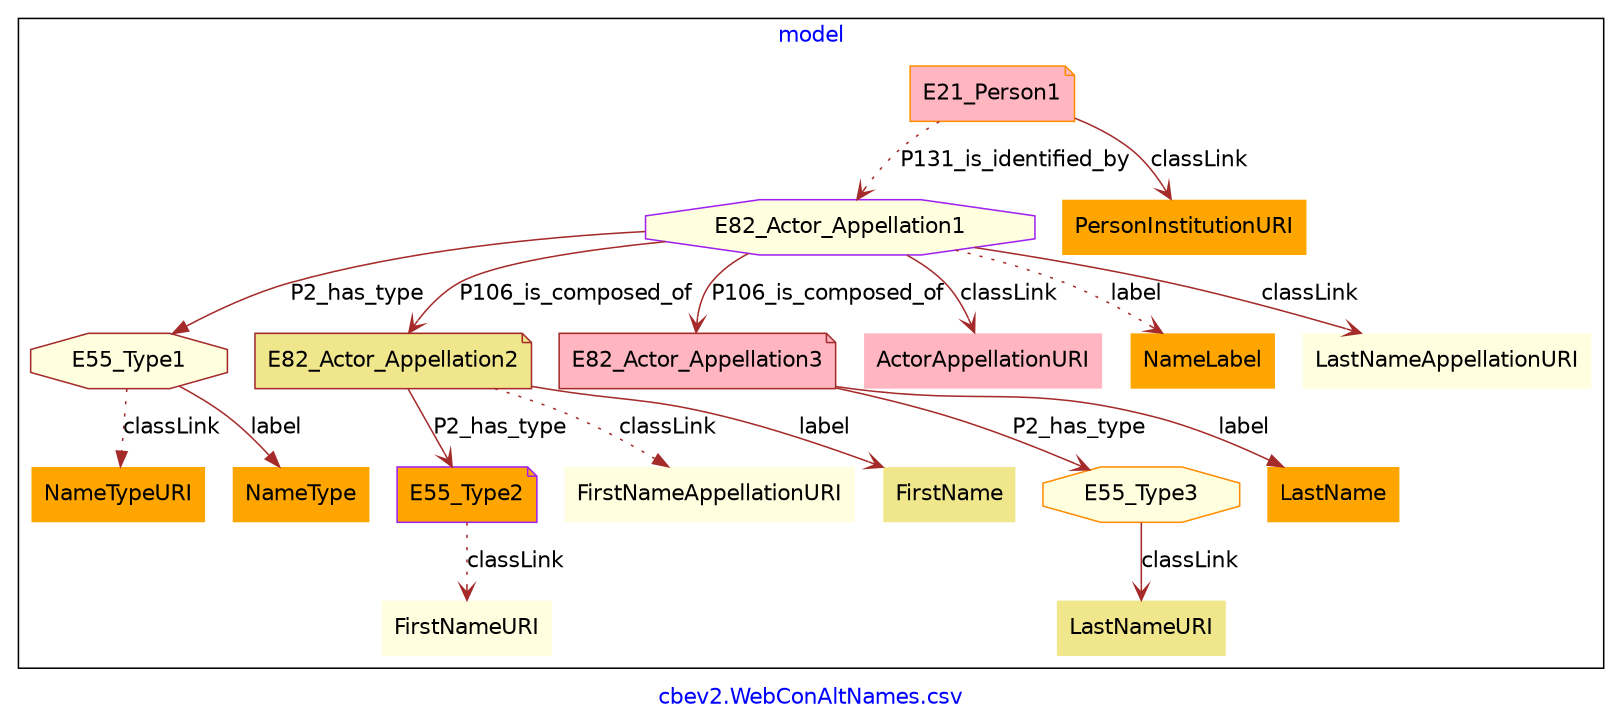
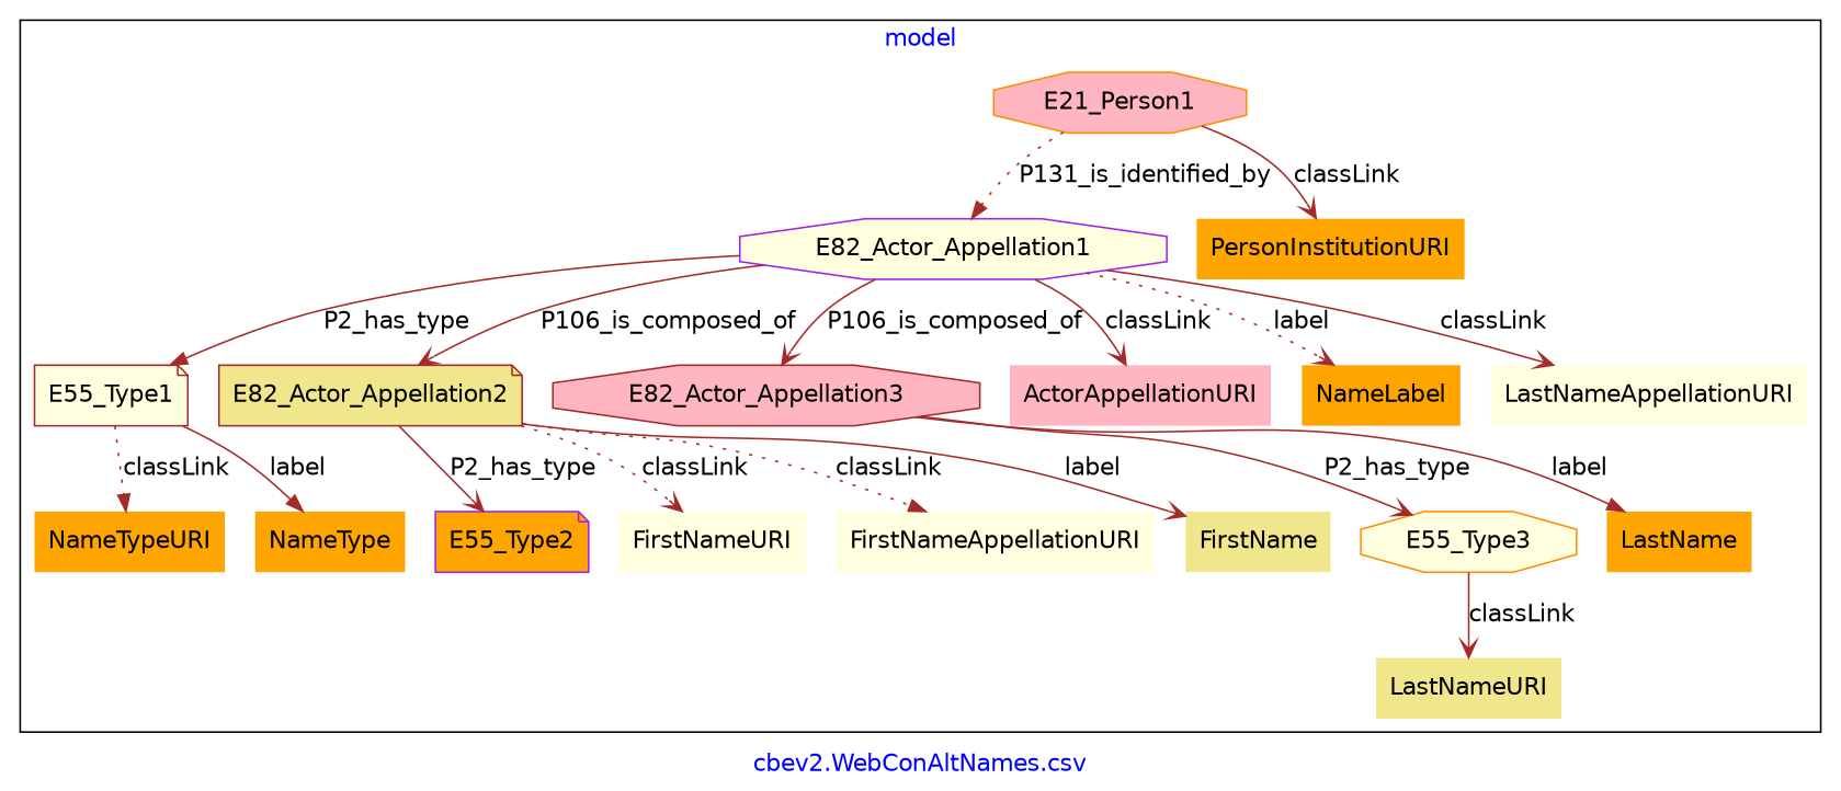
  digraph {
    fontcolor=blue
    fontname="DejaVu Sans"
    label="cbev2.WebConAltNames.csv"
    remincross=true
    node [color=brown fillcolor=lightyellow fontname="DejaVu Sans" shape=plaintext style=filled]
    edge [arrowhead=vee color=brown fontcolor=black fontname="DejaVu Sans" style=solid]
-   n1 [color=darkorange fillcolor=lightpink label=E21_Person1 shape=note]
+   n1 [color=darkorange fillcolor=lightpink label=E21_Person1 shape=octagon]
    n2 [color=purple label=E82_Actor_Appellation1 shape=octagon]
    n3 [color=darkorange fillcolor=orange label=PersonInstitutionURI]
-   n4 [label=E55_Type1 shape=octagon]
+   n4 [label=E55_Type1 shape=note]
    n5 [fillcolor=orange label=NameTypeURI]
    n6 [fillcolor=orange label=NameType]
    n7 [color=purple fillcolor=orange label=E55_Type2 shape=note]
    n8 [color=darkorange label=FirstNameURI]
    n9 [color=darkorange label=E55_Type3 shape=octagon]
    n10 [color=darkorange fillcolor=khaki label=LastNameURI]
    n11 [fillcolor=khaki label=E82_Actor_Appellation2 shape=note]
-   n12 [fillcolor=lightpink label=E82_Actor_Appellation3 shape=note]
+   n12 [fillcolor=lightpink label=E82_Actor_Appellation3 shape=octagon]
    n13 [color=purple fillcolor=lightpink label=ActorAppellationURI]
    n14 [color=darkorange fillcolor=orange label=NameLabel]
    n15 [label=FirstNameAppellationURI]
    n16 [fillcolor=khaki label=FirstName]
    n17 [label=LastNameAppellationURI]
    n18 [color=purple fillcolor=orange label=LastName]
    subgraph cluster_1 {
      label=model
      n1
      n2
      n3
      n4
      n5
      n6
      n7
      n8
      n9
      n10
      n11
      n12
      n13
      n14
      n15
      n16
      n17
      n18
    }
-   n1 -> n2 [label=P131_is_identified_by style=dotted]
+   n1 -> n2 [arrowhead=normal label=P131_is_identified_by style=dotted]
    n1 -> n3 [label=classLink]
    n2 -> n4 [arrowhead=normal label=P2_has_type]
    n2 -> n11 [label=P106_is_composed_of]
    n2 -> n12 [label=P106_is_composed_of]
    n2 -> n13 [label=classLink]
    n2 -> n14 [label=label style=dotted]
    n2 -> n17 [label=classLink]
    n4 -> n5 [arrowhead=normal label=classLink style=dotted]
    n4 -> n6 [arrowhead=normal label=label]
-   n7 -> n8 [label=classLink style=dotted]
+   n11 -> n8 [label=classLink style=dotted]
    n9 -> n10 [label=classLink]
    n11 -> n7 [label=P2_has_type]
    n11 -> n15 [arrowhead=normal label=classLink style=dotted]
    n11 -> n16 [label=label]
    n12 -> n9 [label=P2_has_type]
    n12 -> n18 [arrowhead=normal label=label]
  }
